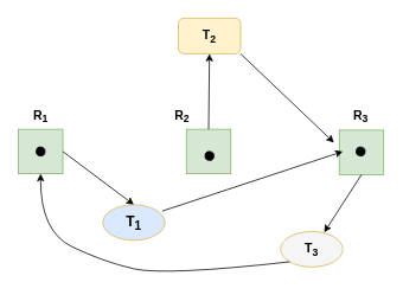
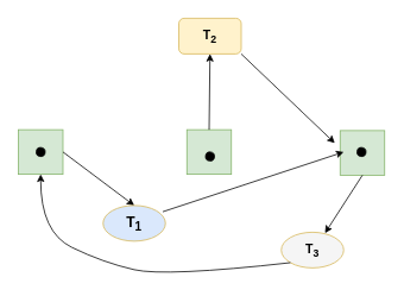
  <mxCell id="0" />
  <mxCell id="1" parent="0" />
  <mxCell id="2" value="" style="whiteSpace=wrap;html=1;aspect=fixed;fillColor=#d5e8d4;strokeColor=#82b366;" vertex="1" parent="1"><mxGeometry x="381" y="146" width="50" height="50" as="geometry" /></mxCell>
  <mxCell id="3" value="" style="whiteSpace=wrap;html=1;aspect=fixed;fillColor=#d5e8d4;strokeColor=#82b366;" vertex="1" parent="1"><mxGeometry x="209" y="145" width="50" height="50" as="geometry" /></mxCell>
  <mxCell id="4" value="" style="whiteSpace=wrap;html=1;aspect=fixed;fillColor=#d5e8d4;strokeColor=#82b366;" vertex="1" parent="1"><mxGeometry x="20" y="145" width="50" height="50" as="geometry" /></mxCell>
  <mxCell id="5" value="&lt;font style=&quot;font-size: 14px&quot;&gt;&lt;b&gt;T&lt;sub&gt;3&lt;/sub&gt;&lt;/b&gt;&lt;/font&gt;" style="ellipse;whiteSpace=wrap;html=1;fillColor=#f5f5f5;strokeColor=#d6b656;" vertex="1" parent="1"><mxGeometry x="315" y="260" width="70" height="40" as="geometry" /></mxCell>
  <mxCell id="6" value="&lt;font style=&quot;font-size: 14px&quot;&gt;&lt;b&gt;T&lt;sub&gt;2&lt;/sub&gt;&lt;/b&gt;&lt;/font&gt;" style="whiteSpace=wrap;html=1;fillColor=#fff2cc;strokeColor=#d6b656;rounded=1;" vertex="1" parent="1"><mxGeometry x="200" y="20" width="70" height="40" as="geometry" /></mxCell>
  <mxCell id="7" value="" style="ellipse;whiteSpace=wrap;html=1;aspect=fixed;rotation=5;fillColor=#000000;" vertex="1" parent="1"><mxGeometry x="40" y="165" width="10" height="10" as="geometry" /></mxCell>
  <mxCell id="8" value="" style="ellipse;whiteSpace=wrap;html=1;aspect=fixed;rotation=5;fillColor=#000000;" vertex="1" parent="1"><mxGeometry x="230" y="170" width="10" height="10" as="geometry" /></mxCell>
  <mxCell id="9" value="" style="ellipse;whiteSpace=wrap;html=1;aspect=fixed;rotation=5;fillColor=#000000;" vertex="1" parent="1"><mxGeometry x="400" y="165" width="10" height="10" as="geometry" /></mxCell>
- <mxCell id="10" value="&lt;font style=&quot;font-size: 14px&quot;&gt;&lt;b&gt;R&lt;sub&gt;1&lt;/sub&gt;&lt;/b&gt;&lt;/font&gt;" style="text;html=1;align=center;verticalAlign=middle;resizable=0;points=[];autosize=1;strokeColor=none;fillColor=none;" vertex="1" parent="1"><mxGeometry x="30" y="120" width="30" height="20" as="geometry" /></mxCell>
- <mxCell id="11" value="&lt;font style=&quot;font-size: 14px&quot;&gt;&lt;b&gt;R&lt;sub&gt;2&lt;/sub&gt;&lt;/b&gt;&lt;/font&gt;" style="text;html=1;align=center;verticalAlign=middle;resizable=0;points=[];autosize=1;strokeColor=none;fillColor=none;perimeterSpacing=1;" vertex="1" parent="1"><mxGeometry x="189" y="120" width="30" height="20" as="geometry" /></mxCell>
- <mxCell id="12" value="&lt;font style=&quot;font-size: 14px&quot;&gt;&lt;b&gt;R&lt;sub&gt;3&lt;/sub&gt;&lt;/b&gt;&lt;/font&gt;" style="text;html=1;align=center;verticalAlign=middle;resizable=0;points=[];autosize=1;strokeColor=none;fillColor=none;" vertex="1" parent="1"><mxGeometry x="390" y="120" width="30" height="20" as="geometry" /></mxCell>
  <mxCell id="13" value="" style="endArrow=classic;html=1;rounded=0;fontSize=14;exitX=1;exitY=1;exitDx=0;exitDy=0;" edge="1" parent="1" source="6"><mxGeometry width="50" height="50" relative="1" as="geometry"><mxPoint x="185" y="190" as="sourcePoint" /><mxPoint x="375" y="160" as="targetPoint" /></mxGeometry></mxCell>
  <mxCell id="14" value="" style="endArrow=classic;html=1;rounded=0;fontSize=14;startArrow=none;exitX=0.957;exitY=0.175;exitDx=0;exitDy=0;exitPerimeter=0;" edge="1" parent="1" source="18"><mxGeometry width="50" height="50" relative="1" as="geometry"><mxPoint x="145" y="260" as="sourcePoint" /><mxPoint x="385" y="170" as="targetPoint" /></mxGeometry></mxCell>
  <mxCell id="15" value="" style="curved=1;endArrow=classic;html=1;rounded=0;fontSize=14;exitX=0;exitY=1;exitDx=0;exitDy=0;entryX=0.5;entryY=1;entryDx=0;entryDy=0;" edge="1" parent="1" source="5" target="4"><mxGeometry width="50" height="50" relative="1" as="geometry"><mxPoint x="10" y="370" as="sourcePoint" /><mxPoint x="60" y="320" as="targetPoint" /><Array as="points"><mxPoint x="185" y="310" /><mxPoint x="115" y="294" /><mxPoint x="45" y="260" /></Array></mxGeometry></mxCell>
  <mxCell id="16" value="" style="endArrow=classic;html=1;rounded=0;fontSize=14;entryX=0.7;entryY=0.025;entryDx=0;entryDy=0;entryPerimeter=0;exitX=0.5;exitY=1;exitDx=0;exitDy=0;" edge="1" parent="1" source="2" target="5"><mxGeometry width="50" height="50" relative="1" as="geometry"><mxPoint x="185" y="190" as="sourcePoint" /><mxPoint x="235" y="140" as="targetPoint" /></mxGeometry></mxCell>
  <mxCell id="17" value="" style="endArrow=classic;html=1;rounded=0;fontSize=14;entryX=0.5;entryY=0;entryDx=0;entryDy=0;exitX=1;exitY=0.5;exitDx=0;exitDy=0;" edge="1" parent="1" source="4" target="18"><mxGeometry width="50" height="50" relative="1" as="geometry"><mxPoint x="75" y="170" as="sourcePoint" /><mxPoint x="235" y="140" as="targetPoint" /></mxGeometry></mxCell>
  <mxCell id="18" value="&lt;font style=&quot;font-size: 16px&quot;&gt;&lt;b&gt;T&lt;sub&gt;1&lt;/sub&gt;&lt;/b&gt;&lt;/font&gt;" style="ellipse;whiteSpace=wrap;html=1;fillColor=#dae8fc;strokeColor=#d6b656;" vertex="1" parent="1"><mxGeometry x="115" y="230" width="70" height="40" as="geometry" /></mxCell>
  <mxCell id="19" value="" style="endArrow=classic;html=1;rounded=0;fontSize=14;entryX=0.5;entryY=1;entryDx=0;entryDy=0;exitX=0.5;exitY=0;exitDx=0;exitDy=0;" edge="1" parent="1" source="3" target="6"><mxGeometry width="50" height="50" relative="1" as="geometry"><mxPoint x="185" y="190" as="sourcePoint" /><mxPoint x="235" y="140" as="targetPoint" /></mxGeometry></mxCell>
